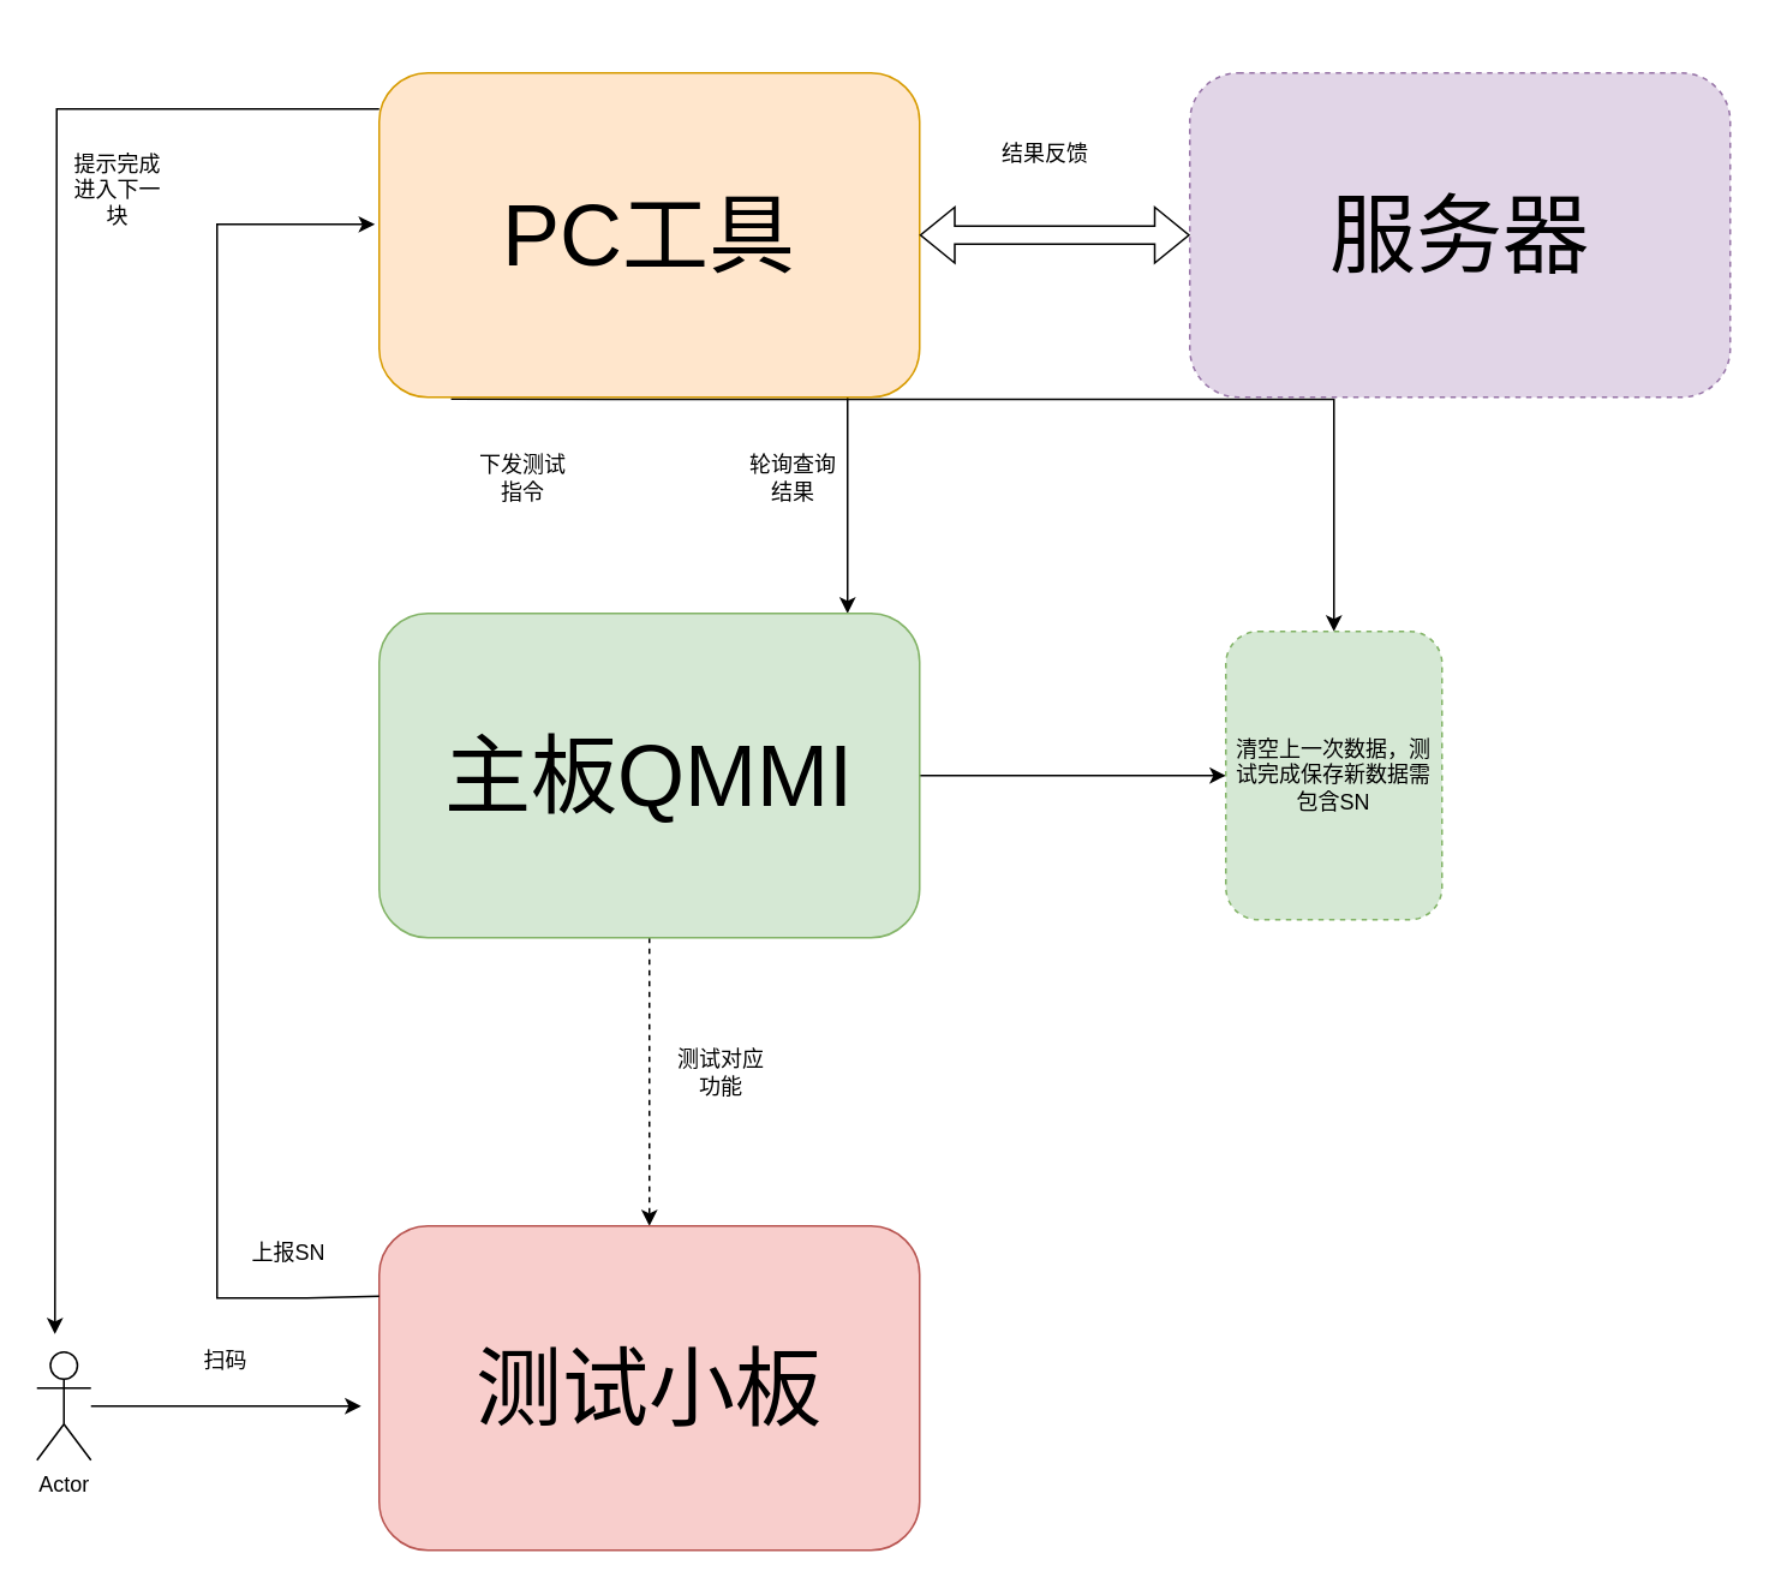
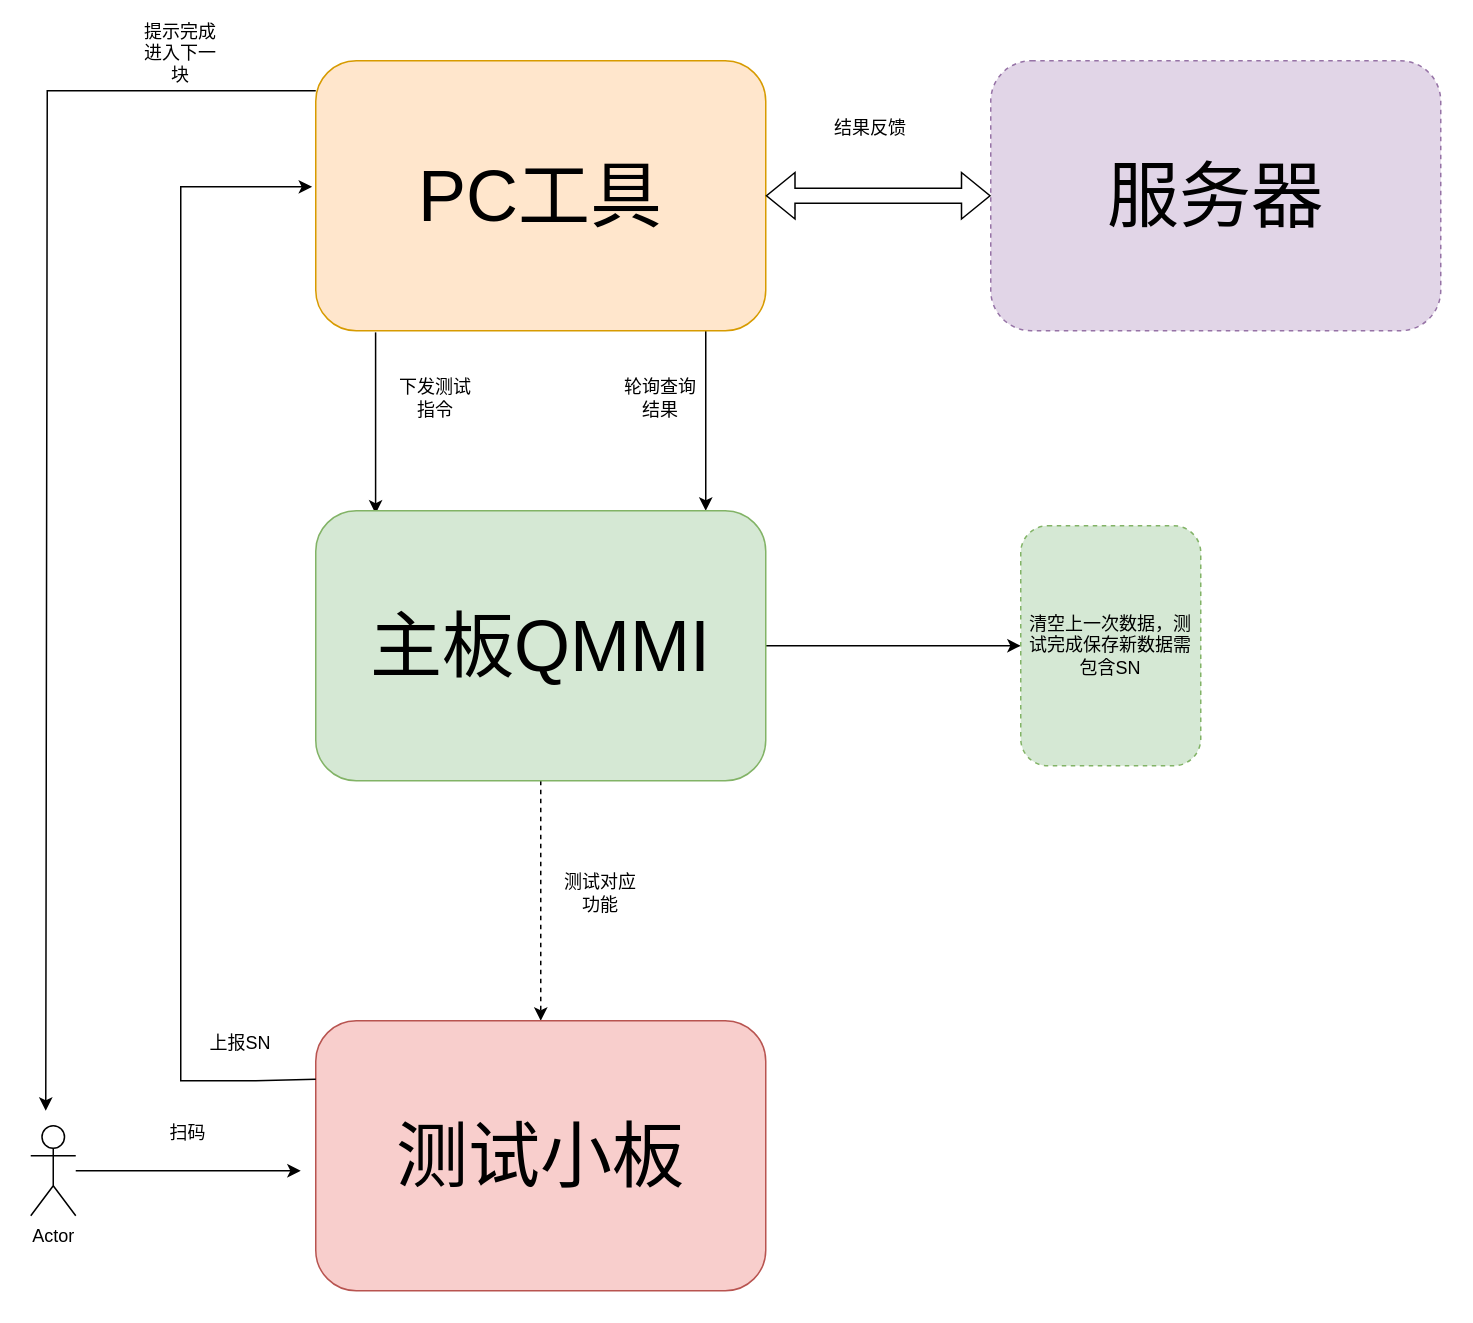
  <mxCell id="0" />
  <mxCell id="1" parent="0" />
- <mxCell id="2" style="edgeStyle=orthogonalEdgeStyle;rounded=0;orthogonalLoop=1;jettySize=auto;html=1;exitX=0.133;exitY=1.006;exitDx=0;exitDy=0;exitPerimeter=0;" edge="1" parent="1" source="5" target="22"><mxGeometry relative="1" as="geometry" /></mxCell>
+ <mxCell id="2" style="edgeStyle=orthogonalEdgeStyle;rounded=0;orthogonalLoop=1;jettySize=auto;html=1;exitX=0.133;exitY=1.006;exitDx=0;exitDy=0;exitPerimeter=0;entryX=0.133;entryY=0.011;entryDx=0;entryDy=0;entryPerimeter=0;" edge="1" parent="1" source="5" target="8"><mxGeometry relative="1" as="geometry" /></mxCell>
  <mxCell id="3" style="edgeStyle=orthogonalEdgeStyle;rounded=0;orthogonalLoop=1;jettySize=auto;html=1;entryX=0.5;entryY=0;entryDx=0;entryDy=0;" edge="1" parent="1"><mxGeometry relative="1" as="geometry"><mxPoint x="470" y="220" as="sourcePoint" /><mxPoint x="470" y="340" as="targetPoint" /></mxGeometry></mxCell>
  <mxCell id="4" style="edgeStyle=orthogonalEdgeStyle;rounded=0;orthogonalLoop=1;jettySize=auto;html=1;" edge="1" parent="1" source="5"><mxGeometry relative="1" as="geometry"><mxPoint x="30" y="740" as="targetPoint" /><Array as="points"><mxPoint x="31" y="60" /></Array></mxGeometry></mxCell>
  <mxCell id="5" value="&lt;font style=&quot;font-size: 48px;&quot;&gt;PC工具&lt;/font&gt;" style="rounded=1;whiteSpace=wrap;html=1;fillColor=#ffe6cc;strokeColor=#d79b00;" vertex="1" parent="1"><mxGeometry x="210" y="40" width="300" height="180" as="geometry" /></mxCell>
  <mxCell id="6" style="edgeStyle=orthogonalEdgeStyle;rounded=0;orthogonalLoop=1;jettySize=auto;html=1;dashed=1;" edge="1" parent="1" source="8" target="9"><mxGeometry relative="1" as="geometry" /></mxCell>
  <mxCell id="7" value="" style="edgeStyle=orthogonalEdgeStyle;rounded=0;orthogonalLoop=1;jettySize=auto;html=1;" edge="1" parent="1" source="8" target="22"><mxGeometry relative="1" as="geometry" /></mxCell>
  <mxCell id="8" value="&lt;font style=&quot;font-size: 48px;&quot;&gt;主板QMMI&lt;/font&gt;" style="rounded=1;whiteSpace=wrap;html=1;fillColor=#d5e8d4;strokeColor=#82b366;" vertex="1" parent="1"><mxGeometry x="210" y="340" width="300" height="180" as="geometry" /></mxCell>
  <mxCell id="9" value="&lt;font style=&quot;font-size: 48px;&quot;&gt;测试小板&lt;/font&gt;" style="rounded=1;whiteSpace=wrap;html=1;fillColor=#f8cecc;strokeColor=#b85450;" vertex="1" parent="1"><mxGeometry x="210" y="680" width="300" height="180" as="geometry" /></mxCell>
  <mxCell id="10" value="Actor" style="shape=umlActor;verticalLabelPosition=bottom;verticalAlign=top;html=1;outlineConnect=0;" vertex="1" parent="1"><mxGeometry x="20" y="750" width="30" height="60" as="geometry" /></mxCell>
  <mxCell id="11" value="" style="endArrow=classic;html=1;rounded=0;" edge="1" parent="1" source="10"><mxGeometry width="50" height="50" relative="1" as="geometry"><mxPoint x="420" y="680" as="sourcePoint" /><mxPoint x="200" y="780" as="targetPoint" /></mxGeometry></mxCell>
  <mxCell id="12" value="扫码" style="text;html=1;align=center;verticalAlign=middle;whiteSpace=wrap;rounded=0;" vertex="1" parent="1"><mxGeometry x="95" y="740" width="60" height="30" as="geometry" /></mxCell>
  <mxCell id="13" value="" style="endArrow=classic;html=1;rounded=0;exitX=0;exitY=0.217;exitDx=0;exitDy=0;entryX=-0.008;entryY=0.467;entryDx=0;entryDy=0;entryPerimeter=0;exitPerimeter=0;" edge="1" parent="1" source="9" target="5"><mxGeometry width="50" height="50" relative="1" as="geometry"><mxPoint x="420" y="560" as="sourcePoint" /><mxPoint x="110" y="110" as="targetPoint" /><Array as="points"><mxPoint x="170" y="720" /><mxPoint x="120" y="720" /><mxPoint x="120" y="124" /></Array></mxGeometry></mxCell>
  <mxCell id="14" value="下发测试指令" style="text;html=1;align=center;verticalAlign=middle;whiteSpace=wrap;rounded=0;" vertex="1" parent="1"><mxGeometry x="260" y="250" width="60" height="30" as="geometry" /></mxCell>
  <mxCell id="15" value="测试对应功能" style="text;html=1;align=center;verticalAlign=middle;whiteSpace=wrap;rounded=0;" vertex="1" parent="1"><mxGeometry x="370" y="580" width="60" height="30" as="geometry" /></mxCell>
  <mxCell id="16" value="轮询查询结果" style="text;html=1;align=center;verticalAlign=middle;whiteSpace=wrap;rounded=0;" vertex="1" parent="1"><mxGeometry x="410" y="250" width="60" height="30" as="geometry" /></mxCell>
  <mxCell id="17" value="&lt;font style=&quot;font-size: 48px;&quot;&gt;服务器&lt;/font&gt;" style="rounded=1;whiteSpace=wrap;html=1;fillColor=#e1d5e7;strokeColor=#9673a6;dashed=1;" vertex="1" parent="1"><mxGeometry x="660" y="40" width="300" height="180" as="geometry" /></mxCell>
  <mxCell id="18" value="" style="shape=flexArrow;endArrow=classic;startArrow=classic;html=1;rounded=0;" edge="1" parent="1" source="5" target="17"><mxGeometry width="100" height="100" relative="1" as="geometry"><mxPoint x="560" y="280" as="sourcePoint" /><mxPoint x="741.818" y="40" as="targetPoint" /></mxGeometry></mxCell>
  <mxCell id="19" value="结果反馈" style="text;html=1;align=center;verticalAlign=middle;whiteSpace=wrap;rounded=0;" vertex="1" parent="1"><mxGeometry x="550" y="70" width="60" height="30" as="geometry" /></mxCell>
  <mxCell id="20" value="上报SN" style="text;html=1;align=center;verticalAlign=middle;whiteSpace=wrap;rounded=0;" vertex="1" parent="1"><mxGeometry x="130" y="680" width="60" height="30" as="geometry" /></mxCell>
- <mxCell id="21" value="提示完成进入下一块" style="text;html=1;align=center;verticalAlign=middle;whiteSpace=wrap;rounded=0;" vertex="1" parent="1"><mxGeometry x="35" y="90" width="60" height="30" as="geometry" /></mxCell>
+ <mxCell id="21" value="提示完成进入下一块" style="text;html=1;align=center;verticalAlign=middle;whiteSpace=wrap;rounded=0;" vertex="1" parent="1"><mxGeometry x="90" y="20" width="60" height="30" as="geometry" /></mxCell>
  <mxCell id="22" value="清空上一次数据，测试完成保存新数据需包含SN" style="whiteSpace=wrap;html=1;fillColor=#d5e8d4;strokeColor=#82b366;rounded=1;dashed=1;" vertex="1" parent="1"><mxGeometry x="680" y="350" width="120" height="160" as="geometry" /></mxCell>
